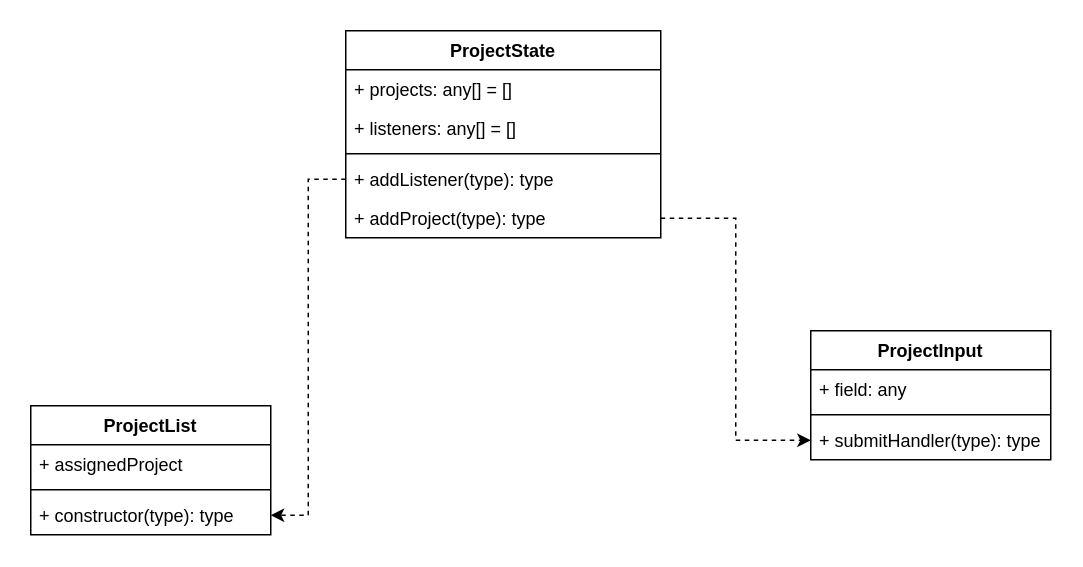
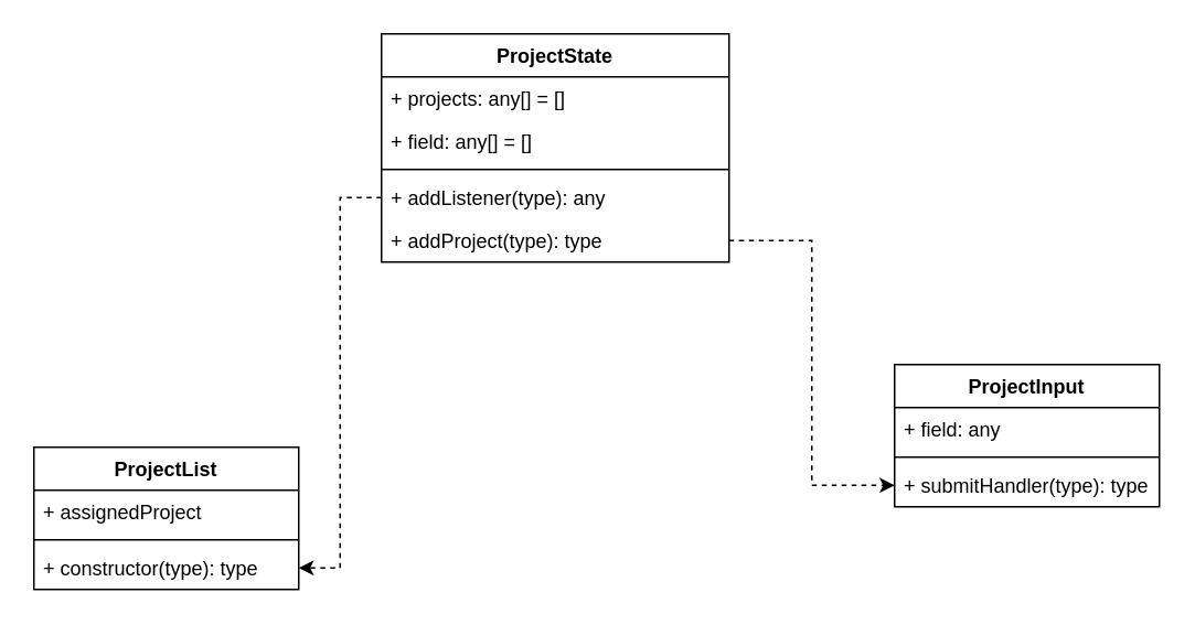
  <mxCell id="0" />
  <mxCell id="1" parent="0" />
  <mxCell id="2" value="ProjectState" style="swimlane;fontStyle=1;align=center;verticalAlign=top;childLayout=stackLayout;horizontal=1;startSize=26;horizontalStack=0;resizeParent=1;resizeParentMax=0;resizeLast=0;collapsible=1;marginBottom=0;" vertex="1" parent="1"><mxGeometry x="230" y="20" width="210" height="138" as="geometry" /></mxCell>
  <mxCell id="3" value="+ projects: any[] = []" style="text;strokeColor=none;fillColor=none;align=left;verticalAlign=top;spacingLeft=4;spacingRight=4;overflow=hidden;rotatable=0;points=[[0,0.5],[1,0.5]];portConstraint=eastwest;" vertex="1" parent="2"><mxGeometry y="26" width="210" height="26" as="geometry" /></mxCell>
- <mxCell id="4" value="+ listeners: any[] = []" style="text;strokeColor=none;fillColor=none;align=left;verticalAlign=top;spacingLeft=4;spacingRight=4;overflow=hidden;rotatable=0;points=[[0,0.5],[1,0.5]];portConstraint=eastwest;" vertex="1" parent="2"><mxGeometry y="52" width="210" height="26" as="geometry" /></mxCell>
+ <mxCell id="4" value="+ field: any[] = []" style="text;strokeColor=none;fillColor=none;align=left;verticalAlign=top;spacingLeft=4;spacingRight=4;overflow=hidden;rotatable=0;points=[[0,0.5],[1,0.5]];portConstraint=eastwest;" vertex="1" parent="2"><mxGeometry y="52" width="210" height="26" as="geometry" /></mxCell>
  <mxCell id="5" value="" style="line;strokeWidth=1;fillColor=none;align=left;verticalAlign=middle;spacingTop=-1;spacingLeft=3;spacingRight=3;rotatable=0;labelPosition=right;points=[];portConstraint=eastwest;" vertex="1" parent="2"><mxGeometry y="78" width="210" height="8" as="geometry" /></mxCell>
- <mxCell id="6" value="+ addListener(type): type" style="text;strokeColor=none;fillColor=none;align=left;verticalAlign=top;spacingLeft=4;spacingRight=4;overflow=hidden;rotatable=0;points=[[0,0.5],[1,0.5]];portConstraint=eastwest;" vertex="1" parent="2"><mxGeometry y="86" width="210" height="26" as="geometry" /></mxCell>
+ <mxCell id="6" value="+ addListener(type): any" style="text;strokeColor=none;fillColor=none;align=left;verticalAlign=top;spacingLeft=4;spacingRight=4;overflow=hidden;rotatable=0;points=[[0,0.5],[1,0.5]];portConstraint=eastwest;" vertex="1" parent="2"><mxGeometry y="86" width="210" height="26" as="geometry" /></mxCell>
  <mxCell id="7" value="+ addProject(type): type" style="text;strokeColor=none;fillColor=none;align=left;verticalAlign=top;spacingLeft=4;spacingRight=4;overflow=hidden;rotatable=0;points=[[0,0.5],[1,0.5]];portConstraint=eastwest;" vertex="1" parent="2"><mxGeometry y="112" width="210" height="26" as="geometry" /></mxCell>
  <mxCell id="8" value="ProjectList" style="swimlane;fontStyle=1;align=center;verticalAlign=top;childLayout=stackLayout;horizontal=1;startSize=26;horizontalStack=0;resizeParent=1;resizeParentMax=0;resizeLast=0;collapsible=1;marginBottom=0;" vertex="1" parent="1"><mxGeometry x="20" y="270" width="160" height="86" as="geometry" /></mxCell>
  <mxCell id="9" value="+ assignedProject" style="text;strokeColor=none;fillColor=none;align=left;verticalAlign=top;spacingLeft=4;spacingRight=4;overflow=hidden;rotatable=0;points=[[0,0.5],[1,0.5]];portConstraint=eastwest;" vertex="1" parent="8"><mxGeometry y="26" width="160" height="26" as="geometry" /></mxCell>
  <mxCell id="10" value="" style="line;strokeWidth=1;fillColor=none;align=left;verticalAlign=middle;spacingTop=-1;spacingLeft=3;spacingRight=3;rotatable=0;labelPosition=right;points=[];portConstraint=eastwest;" vertex="1" parent="8"><mxGeometry y="52" width="160" height="8" as="geometry" /></mxCell>
  <mxCell id="11" value="+ constructor(type): type" style="text;strokeColor=none;fillColor=none;align=left;verticalAlign=top;spacingLeft=4;spacingRight=4;overflow=hidden;rotatable=0;points=[[0,0.5],[1,0.5]];portConstraint=eastwest;" vertex="1" parent="8"><mxGeometry y="60" width="160" height="26" as="geometry" /></mxCell>
  <mxCell id="12" value="ProjectInput" style="swimlane;fontStyle=1;align=center;verticalAlign=top;childLayout=stackLayout;horizontal=1;startSize=26;horizontalStack=0;resizeParent=1;resizeParentMax=0;resizeLast=0;collapsible=1;marginBottom=0;" vertex="1" parent="1"><mxGeometry x="540" y="220" width="160" height="86" as="geometry" /></mxCell>
  <mxCell id="13" value="+ field: any" style="text;strokeColor=none;fillColor=none;align=left;verticalAlign=top;spacingLeft=4;spacingRight=4;overflow=hidden;rotatable=0;points=[[0,0.5],[1,0.5]];portConstraint=eastwest;" vertex="1" parent="12"><mxGeometry y="26" width="160" height="26" as="geometry" /></mxCell>
  <mxCell id="14" value="" style="line;strokeWidth=1;fillColor=none;align=left;verticalAlign=middle;spacingTop=-1;spacingLeft=3;spacingRight=3;rotatable=0;labelPosition=right;points=[];portConstraint=eastwest;" vertex="1" parent="12"><mxGeometry y="52" width="160" height="8" as="geometry" /></mxCell>
  <mxCell id="15" value="+ submitHandler(type): type" style="text;strokeColor=none;fillColor=none;align=left;verticalAlign=top;spacingLeft=4;spacingRight=4;overflow=hidden;rotatable=0;points=[[0,0.5],[1,0.5]];portConstraint=eastwest;" vertex="1" parent="12"><mxGeometry y="60" width="160" height="26" as="geometry" /></mxCell>
  <mxCell id="16" style="edgeStyle=orthogonalEdgeStyle;rounded=0;orthogonalLoop=1;jettySize=auto;html=1;dashed=1;" edge="1" parent="1" source="6" target="11"><mxGeometry relative="1" as="geometry" /></mxCell>
  <mxCell id="17" style="edgeStyle=orthogonalEdgeStyle;rounded=0;orthogonalLoop=1;jettySize=auto;html=1;entryX=0;entryY=0.5;entryDx=0;entryDy=0;dashed=1;" edge="1" parent="1" source="7" target="15"><mxGeometry relative="1" as="geometry" /></mxCell>
